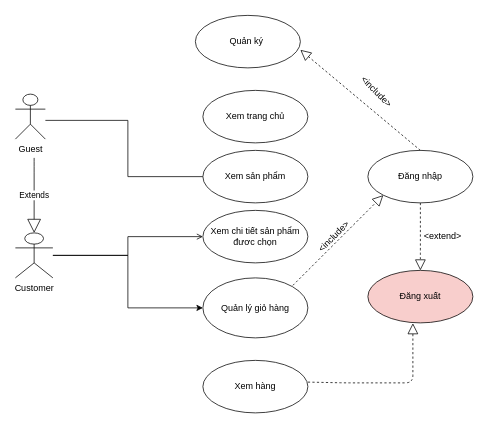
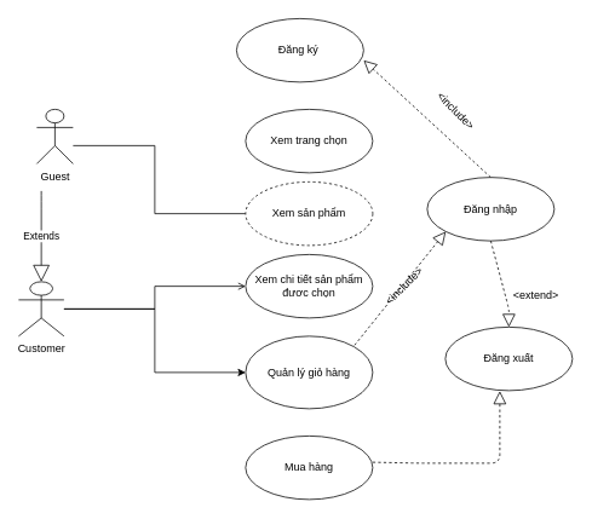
  <mxCell id="0" />
  <mxCell id="1" parent="0" />
  <mxCell id="2" style="edgeStyle=orthogonalEdgeStyle;rounded=0;orthogonalLoop=1;jettySize=auto;html=1;entryX=0;entryY=0.5;entryDx=0;entryDy=0;endArrow=none;" edge="1" parent="1" source="3" target="14"><mxGeometry relative="1" as="geometry"><Array as="points"><mxPoint x="170" y="160" /><mxPoint x="170" y="235" /></Array></mxGeometry></mxCell>
- <mxCell id="3" value="Guest" style="shape=umlActor;verticalLabelPosition=bottom;verticalAlign=top;html=1;" vertex="1" parent="1"><mxGeometry x="20" y="125" width="40" height="60" as="geometry" /></mxCell>
+ <mxCell id="3" value="Guest" style="shape=umlActor;verticalLabelPosition=bottom;verticalAlign=top;html=1;" vertex="1" parent="1"><mxGeometry x="40" y="120" width="40" height="60" as="geometry" /></mxCell>
  <mxCell id="4" style="edgeStyle=orthogonalEdgeStyle;rounded=0;orthogonalLoop=1;jettySize=auto;html=1;endArrow=open;" edge="1" parent="1" source="6" target="8"><mxGeometry relative="1" as="geometry" /></mxCell>
  <mxCell id="5" style="edgeStyle=orthogonalEdgeStyle;rounded=0;orthogonalLoop=1;jettySize=auto;html=1;" edge="1" parent="1" source="6" target="10"><mxGeometry relative="1" as="geometry" /></mxCell>
  <mxCell id="6" value="Customer" style="shape=umlActor;verticalLabelPosition=bottom;verticalAlign=top;html=1;" vertex="1" parent="1"><mxGeometry x="20" y="310" width="50" height="60" as="geometry" /></mxCell>
- <mxCell id="7" value="Xem trang chủ" style="ellipse;whiteSpace=wrap;html=1;" vertex="1" parent="1"><mxGeometry x="270" y="120" width="140" height="70" as="geometry" /></mxCell>
+ <mxCell id="7" value="Xem trang chọn" style="ellipse;whiteSpace=wrap;html=1;" vertex="1" parent="1"><mxGeometry x="270" y="120" width="140" height="70" as="geometry" /></mxCell>
  <mxCell id="8" value="Xem chi tiết sản phẩm đươc chọn" style="ellipse;whiteSpace=wrap;html=1;" vertex="1" parent="1"><mxGeometry x="270" y="280" width="140" height="70" as="geometry" /></mxCell>
- <mxCell id="9" value="Xem hàng" style="ellipse;whiteSpace=wrap;html=1;" vertex="1" parent="1"><mxGeometry x="270" y="480" width="140" height="70" as="geometry" /></mxCell>
+ <mxCell id="9" value="Mua hàng" style="ellipse;whiteSpace=wrap;html=1;" vertex="1" parent="1"><mxGeometry x="270" y="480" width="140" height="70" as="geometry" /></mxCell>
  <mxCell id="10" value="Quản lý giỏ hàng" style="ellipse;whiteSpace=wrap;html=1;" vertex="1" parent="1"><mxGeometry x="270" y="370" width="140" height="80" as="geometry" /></mxCell>
- <mxCell id="11" value="Quản ký&amp;nbsp;" style="ellipse;whiteSpace=wrap;html=1;" vertex="1" parent="1"><mxGeometry x="260" y="20" width="140" height="70" as="geometry" /></mxCell>
- <mxCell id="12" value="Đăng nhập" style="ellipse;whiteSpace=wrap;html=1;" vertex="1" parent="1"><mxGeometry x="490" y="200" width="140" height="70" as="geometry" /></mxCell>
- <mxCell id="13" value="Đăng xuất" style="ellipse;whiteSpace=wrap;html=1;fillColor=#f8cecc;" vertex="1" parent="1"><mxGeometry x="490" y="360" width="140" height="70" as="geometry" /></mxCell>
- <mxCell id="14" value="Xem sản phẩm" style="ellipse;whiteSpace=wrap;html=1;" vertex="1" parent="1"><mxGeometry x="270" y="200" width="140" height="70" as="geometry" /></mxCell>
+ <mxCell id="11" value="Đăng ký&amp;nbsp;" style="ellipse;whiteSpace=wrap;html=1;" vertex="1" parent="1"><mxGeometry x="260" y="20" width="140" height="70" as="geometry" /></mxCell>
+ <mxCell id="12" value="Đăng nhập" style="ellipse;whiteSpace=wrap;html=1;" vertex="1" parent="1"><mxGeometry x="470" y="195" width="140" height="70" as="geometry" /></mxCell>
+ <mxCell id="13" value="Đăng xuất" style="ellipse;whiteSpace=wrap;html=1;" vertex="1" parent="1"><mxGeometry x="490" y="360" width="140" height="70" as="geometry" /></mxCell>
+ <mxCell id="14" value="Xem sản phẩm" style="ellipse;whiteSpace=wrap;html=1;dashed=1;" vertex="1" parent="1"><mxGeometry x="270" y="200" width="140" height="70" as="geometry" /></mxCell>
  <mxCell id="15" value="" style="endArrow=block;dashed=1;endFill=0;endSize=12;html=1;entryX=0;entryY=1;entryDx=0;entryDy=0;" edge="1" parent="1" target="12"><mxGeometry width="160" relative="1" as="geometry"><mxPoint x="390" y="380" as="sourcePoint" /><mxPoint x="550" y="380" as="targetPoint" /></mxGeometry></mxCell>
  <mxCell id="16" value="" style="endArrow=block;dashed=1;endFill=0;endSize=12;html=1;exitX=0.5;exitY=1;exitDx=0;exitDy=0;" edge="1" parent="1" source="12"><mxGeometry width="160" relative="1" as="geometry"><mxPoint x="380" y="290" as="sourcePoint" /><mxPoint x="560" y="360" as="targetPoint" /><Array as="points"><mxPoint x="560" y="340" /></Array></mxGeometry></mxCell>
  <mxCell id="17" value="" style="endArrow=block;dashed=1;endFill=0;endSize=12;html=1;exitX=1;exitY=0.414;exitDx=0;exitDy=0;exitPerimeter=0;" edge="1" parent="1" source="9"><mxGeometry width="160" relative="1" as="geometry"><mxPoint x="380" y="430" as="sourcePoint" /><mxPoint x="550" y="430.5" as="targetPoint" /><Array as="points"><mxPoint x="460" y="510" /><mxPoint x="550" y="510" /></Array></mxGeometry></mxCell>
  <mxCell id="18" value="Extends" style="endArrow=block;endSize=16;endFill=0;html=1;entryX=0.5;entryY=0;entryDx=0;entryDy=0;entryPerimeter=0;" edge="1" parent="1" target="6"><mxGeometry width="160" relative="1" as="geometry"><mxPoint x="45" y="210" as="sourcePoint" /><mxPoint x="140" y="234.5" as="targetPoint" /><Array as="points"><mxPoint x="45" y="220" /></Array></mxGeometry></mxCell>
  <mxCell id="19" value="" style="endArrow=block;dashed=1;endFill=0;endSize=12;html=1;exitX=0.5;exitY=0;exitDx=0;exitDy=0;" edge="1" parent="1" source="12"><mxGeometry width="160" relative="1" as="geometry"><mxPoint x="557" y="185" as="sourcePoint" /><mxPoint x="400" y="66" as="targetPoint" /></mxGeometry></mxCell>
  <mxCell id="20" value="&amp;lt;include&amp;gt;" style="text;html=1;strokeColor=none;fillColor=none;align=center;verticalAlign=middle;whiteSpace=wrap;rounded=0;rotation=-45;" vertex="1" parent="1"><mxGeometry x="410" y="305" width="70" height="20" as="geometry" /></mxCell>
- <mxCell id="21" value="&amp;lt;extend&amp;gt;" style="text;html=1;strokeColor=none;fillColor=none;align=center;verticalAlign=middle;whiteSpace=wrap;rounded=0;" vertex="1" parent="1"><mxGeometry x="570" y="297.5" width="40" height="35" as="geometry" /></mxCell>
+ <mxCell id="21" value="&amp;lt;extend&amp;gt;" style="text;html=1;strokeColor=none;fillColor=none;align=center;verticalAlign=middle;whiteSpace=wrap;rounded=0;" vertex="1" parent="1"><mxGeometry x="570" y="307.5" width="40" height="35" as="geometry" /></mxCell>
  <mxCell id="22" value="&amp;lt;include&amp;gt;" style="text;html=1;strokeColor=none;fillColor=none;align=center;verticalAlign=middle;whiteSpace=wrap;rounded=0;rotation=45;" vertex="1" parent="1"><mxGeometry x="466.82" y="111.82" width="70" height="20" as="geometry" /></mxCell>
